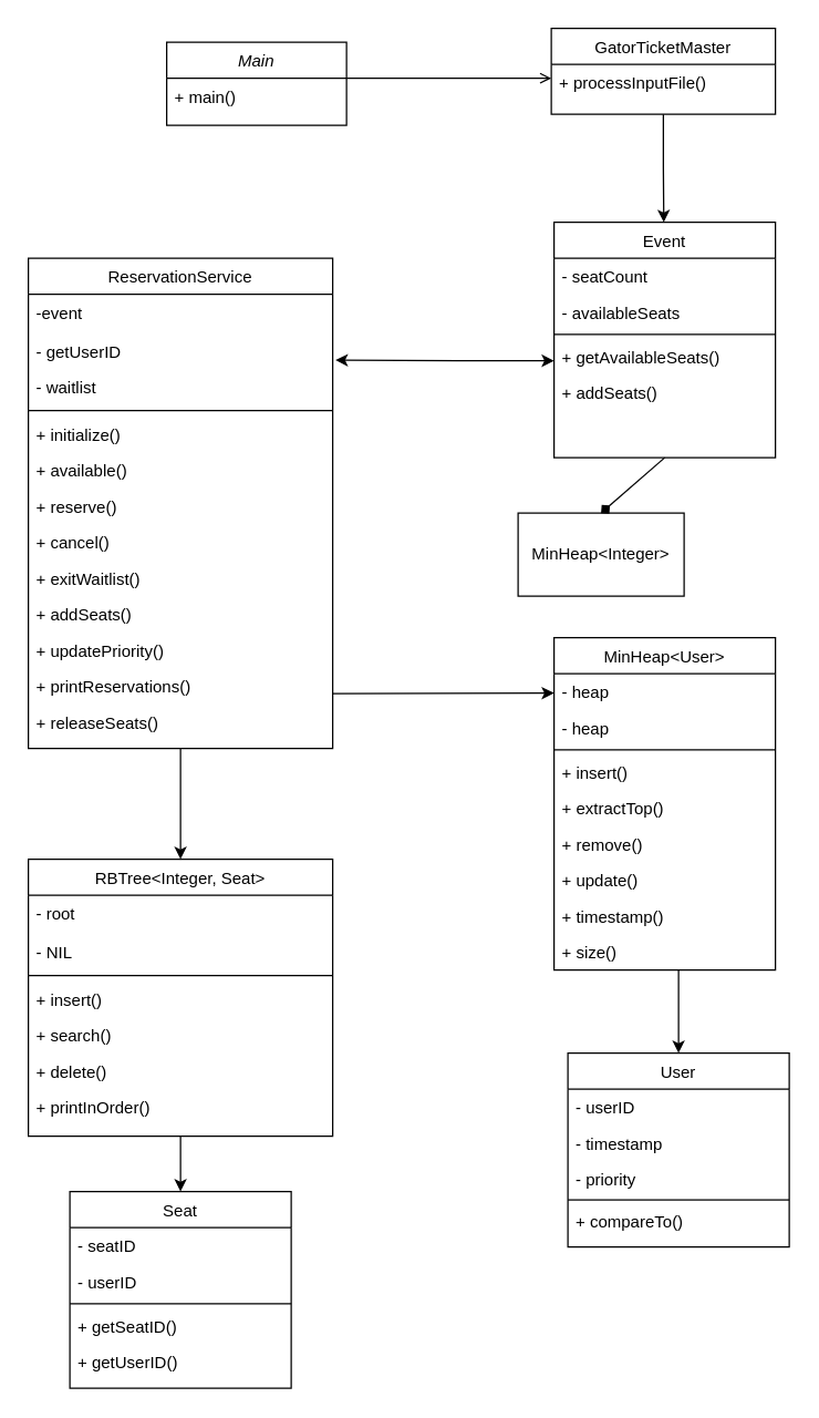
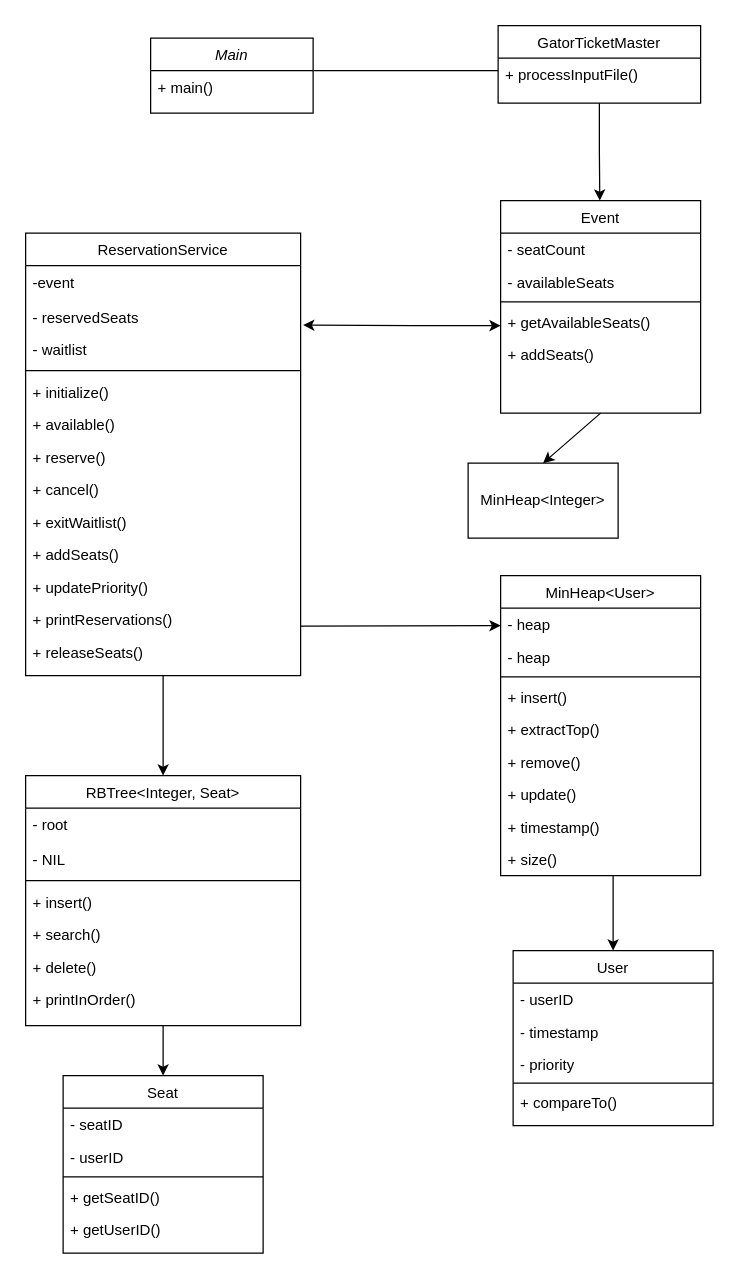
  <mxCell id="0" />
  <mxCell id="1" parent="0" />
  <mxCell id="2" value="Main" style="swimlane;fontStyle=2;align=center;verticalAlign=top;childLayout=stackLayout;horizontal=1;startSize=26;horizontalStack=0;resizeParent=1;resizeLast=0;collapsible=1;marginBottom=0;rounded=0;shadow=0;strokeWidth=1;" parent="1" vertex="1"><mxGeometry x="120" y="30" width="130" height="60" as="geometry"><mxRectangle x="230" y="140" width="160" height="26" as="alternateBounds" /></mxGeometry></mxCell>
  <mxCell id="3" value="+ main()" style="text;align=left;verticalAlign=top;spacingLeft=4;spacingRight=4;overflow=hidden;rotatable=0;points=[[0,0.5],[1,0.5]];portConstraint=eastwest;" parent="2" vertex="1"><mxGeometry y="26" width="130" height="26" as="geometry" /></mxCell>
  <mxCell id="4" value="ReservationService" style="swimlane;fontStyle=0;align=center;verticalAlign=top;childLayout=stackLayout;horizontal=1;startSize=26;horizontalStack=0;resizeParent=1;resizeLast=0;collapsible=1;marginBottom=0;rounded=0;shadow=0;strokeWidth=1;" parent="1" vertex="1"><mxGeometry x="20" y="186" width="220" height="354" as="geometry"><mxRectangle x="130" y="380" width="160" height="26" as="alternateBounds" /></mxGeometry></mxCell>
  <mxCell id="5" value="-event" style="text;align=left;verticalAlign=top;spacingLeft=4;spacingRight=4;overflow=hidden;rotatable=0;points=[[0,0.5],[1,0.5]];portConstraint=eastwest;rounded=0;shadow=0;html=0;" parent="4" vertex="1"><mxGeometry y="26" width="220" height="28" as="geometry" /></mxCell>
- <mxCell id="6" value="- getUserID" style="text;align=left;verticalAlign=top;spacingLeft=4;spacingRight=4;overflow=hidden;rotatable=0;points=[[0,0.5],[1,0.5]];portConstraint=eastwest;" vertex="1" parent="4"><mxGeometry y="54" width="220" height="26" as="geometry" /></mxCell>
+ <mxCell id="6" value="- reservedSeats" style="text;align=left;verticalAlign=top;spacingLeft=4;spacingRight=4;overflow=hidden;rotatable=0;points=[[0,0.5],[1,0.5]];portConstraint=eastwest;" vertex="1" parent="4"><mxGeometry y="54" width="220" height="26" as="geometry" /></mxCell>
  <mxCell id="7" value="- waitlist" style="text;align=left;verticalAlign=top;spacingLeft=4;spacingRight=4;overflow=hidden;rotatable=0;points=[[0,0.5],[1,0.5]];portConstraint=eastwest;" parent="4" vertex="1"><mxGeometry y="80" width="220" height="26" as="geometry" /></mxCell>
  <mxCell id="8" value="" style="line;html=1;strokeWidth=1;align=left;verticalAlign=middle;spacingTop=-1;spacingLeft=3;spacingRight=3;rotatable=0;labelPosition=right;points=[];portConstraint=eastwest;" parent="4" vertex="1"><mxGeometry y="106" width="220" height="8" as="geometry" /></mxCell>
  <mxCell id="9" value="+ initialize()" style="text;align=left;verticalAlign=top;spacingLeft=4;spacingRight=4;overflow=hidden;rotatable=0;points=[[0,0.5],[1,0.5]];portConstraint=eastwest;" parent="4" vertex="1"><mxGeometry y="114" width="220" height="26" as="geometry" /></mxCell>
  <mxCell id="10" value="+ available()" style="text;align=left;verticalAlign=top;spacingLeft=4;spacingRight=4;overflow=hidden;rotatable=0;points=[[0,0.5],[1,0.5]];portConstraint=eastwest;" vertex="1" parent="4"><mxGeometry y="140" width="220" height="26" as="geometry" /></mxCell>
  <mxCell id="11" value="+ reserve()" style="text;align=left;verticalAlign=top;spacingLeft=4;spacingRight=4;overflow=hidden;rotatable=0;points=[[0,0.5],[1,0.5]];portConstraint=eastwest;" vertex="1" parent="4"><mxGeometry y="166" width="220" height="26" as="geometry" /></mxCell>
  <mxCell id="12" value="+ cancel()" style="text;align=left;verticalAlign=top;spacingLeft=4;spacingRight=4;overflow=hidden;rotatable=0;points=[[0,0.5],[1,0.5]];portConstraint=eastwest;" vertex="1" parent="4"><mxGeometry y="192" width="220" height="26" as="geometry" /></mxCell>
  <mxCell id="13" value="+ exitWaitlist()" style="text;align=left;verticalAlign=top;spacingLeft=4;spacingRight=4;overflow=hidden;rotatable=0;points=[[0,0.5],[1,0.5]];portConstraint=eastwest;" vertex="1" parent="4"><mxGeometry y="218" width="220" height="26" as="geometry" /></mxCell>
  <mxCell id="14" value="+ addSeats()" style="text;align=left;verticalAlign=top;spacingLeft=4;spacingRight=4;overflow=hidden;rotatable=0;points=[[0,0.5],[1,0.5]];portConstraint=eastwest;" vertex="1" parent="4"><mxGeometry y="244" width="220" height="26" as="geometry" /></mxCell>
  <mxCell id="15" value="+ updatePriority()" style="text;align=left;verticalAlign=top;spacingLeft=4;spacingRight=4;overflow=hidden;rotatable=0;points=[[0,0.5],[1,0.5]];portConstraint=eastwest;" vertex="1" parent="4"><mxGeometry y="270" width="220" height="26" as="geometry" /></mxCell>
  <mxCell id="16" value="+ printReservations()" style="text;align=left;verticalAlign=top;spacingLeft=4;spacingRight=4;overflow=hidden;rotatable=0;points=[[0,0.5],[1,0.5]];portConstraint=eastwest;" vertex="1" parent="4"><mxGeometry y="296" width="220" height="26" as="geometry" /></mxCell>
  <mxCell id="17" value="+ releaseSeats()" style="text;align=left;verticalAlign=top;spacingLeft=4;spacingRight=4;overflow=hidden;rotatable=0;points=[[0,0.5],[1,0.5]];portConstraint=eastwest;" vertex="1" parent="4"><mxGeometry y="322" width="220" height="28" as="geometry" /></mxCell>
  <mxCell id="18" style="edgeStyle=orthogonalEdgeStyle;rounded=0;orthogonalLoop=1;jettySize=auto;html=1;exitX=0.5;exitY=1;exitDx=0;exitDy=0;" edge="1" parent="1" source="19"><mxGeometry relative="1" as="geometry"><mxPoint x="479.333" y="160" as="targetPoint" /></mxGeometry></mxCell>
  <mxCell id="19" value="GatorTicketMaster" style="swimlane;fontStyle=0;align=center;verticalAlign=top;childLayout=stackLayout;horizontal=1;startSize=26;horizontalStack=0;resizeParent=1;resizeLast=0;collapsible=1;marginBottom=0;rounded=0;shadow=0;strokeWidth=1;" parent="1" vertex="1"><mxGeometry x="398" y="20" width="162" height="62" as="geometry"><mxRectangle x="550" y="140" width="160" height="26" as="alternateBounds" /></mxGeometry></mxCell>
  <mxCell id="20" value="+ processInputFile()" style="text;align=left;verticalAlign=top;spacingLeft=4;spacingRight=4;overflow=hidden;rotatable=0;points=[[0,0.5],[1,0.5]];portConstraint=eastwest;" parent="19" vertex="1"><mxGeometry y="26" width="162" height="26" as="geometry" /></mxCell>
- <mxCell id="21" value="" style="endArrow=open;shadow=0;strokeWidth=1;rounded=0;curved=0;endFill=1;edgeStyle=elbowEdgeStyle;elbow=vertical;" parent="1" source="2" target="19" edge="1"><mxGeometry x="0.5" y="41" relative="1" as="geometry"><mxPoint x="270" y="62" as="sourcePoint" /><mxPoint x="430" y="62" as="targetPoint" /><mxPoint x="-40" y="32" as="offset" /></mxGeometry></mxCell>
+ <mxCell id="21" value="" style="endArrow=none;shadow=0;strokeWidth=1;rounded=0;curved=0;endFill=1;edgeStyle=elbowEdgeStyle;elbow=vertical;" parent="1" source="2" target="19" edge="1"><mxGeometry x="0.5" y="41" relative="1" as="geometry"><mxPoint x="270" y="62" as="sourcePoint" /><mxPoint x="430" y="62" as="targetPoint" /><mxPoint x="-40" y="32" as="offset" /></mxGeometry></mxCell>
  <mxCell id="22" value="Event" style="swimlane;fontStyle=0;align=center;verticalAlign=top;childLayout=stackLayout;horizontal=1;startSize=26;horizontalStack=0;resizeParent=1;resizeLast=0;collapsible=1;marginBottom=0;rounded=0;shadow=0;strokeWidth=1;" vertex="1" parent="1"><mxGeometry x="400" y="160" width="160" height="170" as="geometry"><mxRectangle x="130" y="380" width="160" height="26" as="alternateBounds" /></mxGeometry></mxCell>
  <mxCell id="23" value="- seatCount" style="text;align=left;verticalAlign=top;spacingLeft=4;spacingRight=4;overflow=hidden;rotatable=0;points=[[0,0.5],[1,0.5]];portConstraint=eastwest;rounded=0;shadow=0;html=0;" vertex="1" parent="22"><mxGeometry y="26" width="160" height="26" as="geometry" /></mxCell>
  <mxCell id="24" value="- availableSeats" style="text;align=left;verticalAlign=top;spacingLeft=4;spacingRight=4;overflow=hidden;rotatable=0;points=[[0,0.5],[1,0.5]];portConstraint=eastwest;" vertex="1" parent="22"><mxGeometry y="52" width="160" height="26" as="geometry" /></mxCell>
  <mxCell id="25" value="" style="line;html=1;strokeWidth=1;align=left;verticalAlign=middle;spacingTop=-1;spacingLeft=3;spacingRight=3;rotatable=0;labelPosition=right;points=[];portConstraint=eastwest;" vertex="1" parent="22"><mxGeometry y="78" width="160" height="6" as="geometry" /></mxCell>
  <mxCell id="26" value="+ getAvailableSeats()" style="text;align=left;verticalAlign=top;spacingLeft=4;spacingRight=4;overflow=hidden;rotatable=0;points=[[0,0.5],[1,0.5]];portConstraint=eastwest;" vertex="1" parent="22"><mxGeometry y="84" width="160" height="26" as="geometry" /></mxCell>
  <mxCell id="27" value="+ addSeats()" style="text;align=left;verticalAlign=top;spacingLeft=4;spacingRight=4;overflow=hidden;rotatable=0;points=[[0,0.5],[1,0.5]];portConstraint=eastwest;" vertex="1" parent="22"><mxGeometry y="110" width="160" height="26" as="geometry" /></mxCell>
  <mxCell id="28" value="" style="endArrow=classic;startArrow=classic;html=1;rounded=0;exitX=1.009;exitY=0.753;exitDx=0;exitDy=0;exitPerimeter=0;" edge="1" parent="1" source="6"><mxGeometry width="50" height="50" relative="1" as="geometry"><mxPoint x="300" y="370" as="sourcePoint" /><mxPoint x="400" y="260" as="targetPoint" /><Array as="points"><mxPoint x="330" y="260" /></Array></mxGeometry></mxCell>
  <mxCell id="29" value="MinHeap&amp;lt;Integer&amp;gt;" style="rounded=0;whiteSpace=wrap;html=1;" vertex="1" parent="1"><mxGeometry x="374" y="370" width="120" height="60" as="geometry" /></mxCell>
  <mxCell id="30" value="" style="endArrow=classic;html=1;rounded=0;exitX=1.001;exitY=0.709;exitDx=0;exitDy=0;exitPerimeter=0;" edge="1" parent="1" source="16"><mxGeometry width="50" height="50" relative="1" as="geometry"><mxPoint x="250" y="500" as="sourcePoint" /><mxPoint x="400" y="500" as="targetPoint" /></mxGeometry></mxCell>
- <mxCell id="31" value="" style="endArrow=diamond;html=1;rounded=0;exitX=0.5;exitY=1;exitDx=0;exitDy=0;entryX=0.5;entryY=0;entryDx=0;entryDy=0;" edge="1" parent="1" source="22" target="29"><mxGeometry width="50" height="50" relative="1" as="geometry"><mxPoint x="280" y="440" as="sourcePoint" /><mxPoint x="330" y="390" as="targetPoint" /></mxGeometry></mxCell>
+ <mxCell id="31" value="" style="endArrow=classic;html=1;rounded=0;exitX=0.5;exitY=1;exitDx=0;exitDy=0;entryX=0.5;entryY=0;entryDx=0;entryDy=0;" edge="1" parent="1" source="22" target="29"><mxGeometry width="50" height="50" relative="1" as="geometry"><mxPoint x="280" y="440" as="sourcePoint" /><mxPoint x="330" y="390" as="targetPoint" /></mxGeometry></mxCell>
  <mxCell id="32" value="" style="endArrow=classic;html=1;rounded=0;" edge="1" parent="1"><mxGeometry width="50" height="50" relative="1" as="geometry"><mxPoint x="490" y="700" as="sourcePoint" /><mxPoint x="490" y="760" as="targetPoint" /></mxGeometry></mxCell>
  <mxCell id="33" value="Seat" style="swimlane;fontStyle=0;align=center;verticalAlign=top;childLayout=stackLayout;horizontal=1;startSize=26;horizontalStack=0;resizeParent=1;resizeLast=0;collapsible=1;marginBottom=0;rounded=0;shadow=0;strokeWidth=1;" vertex="1" parent="1"><mxGeometry x="50" y="860" width="160" height="142" as="geometry"><mxRectangle x="130" y="380" width="160" height="26" as="alternateBounds" /></mxGeometry></mxCell>
  <mxCell id="34" value="- seatID" style="text;align=left;verticalAlign=top;spacingLeft=4;spacingRight=4;overflow=hidden;rotatable=0;points=[[0,0.5],[1,0.5]];portConstraint=eastwest;rounded=0;shadow=0;html=0;" vertex="1" parent="33"><mxGeometry y="26" width="160" height="26" as="geometry" /></mxCell>
  <mxCell id="35" value="- userID" style="text;align=left;verticalAlign=top;spacingLeft=4;spacingRight=4;overflow=hidden;rotatable=0;points=[[0,0.5],[1,0.5]];portConstraint=eastwest;" vertex="1" parent="33"><mxGeometry y="52" width="160" height="26" as="geometry" /></mxCell>
  <mxCell id="36" value="" style="line;html=1;strokeWidth=1;align=left;verticalAlign=middle;spacingTop=-1;spacingLeft=3;spacingRight=3;rotatable=0;labelPosition=right;points=[];portConstraint=eastwest;" vertex="1" parent="33"><mxGeometry y="78" width="160" height="6" as="geometry" /></mxCell>
  <mxCell id="37" value="+ getSeatID()" style="text;align=left;verticalAlign=top;spacingLeft=4;spacingRight=4;overflow=hidden;rotatable=0;points=[[0,0.5],[1,0.5]];portConstraint=eastwest;" vertex="1" parent="33"><mxGeometry y="84" width="160" height="26" as="geometry" /></mxCell>
  <mxCell id="38" value="+ getUserID()" style="text;align=left;verticalAlign=top;spacingLeft=4;spacingRight=4;overflow=hidden;rotatable=0;points=[[0,0.5],[1,0.5]];portConstraint=eastwest;" vertex="1" parent="33"><mxGeometry y="110" width="160" height="26" as="geometry" /></mxCell>
  <mxCell id="39" value="" style="endArrow=classic;html=1;rounded=0;" edge="1" parent="1"><mxGeometry width="50" height="50" relative="1" as="geometry"><mxPoint x="130" y="540" as="sourcePoint" /><mxPoint x="130" y="620" as="targetPoint" /></mxGeometry></mxCell>
  <mxCell id="40" value="RBTree&lt;Integer, Seat&gt;" style="swimlane;fontStyle=0;align=center;verticalAlign=top;childLayout=stackLayout;horizontal=1;startSize=26;horizontalStack=0;resizeParent=1;resizeLast=0;collapsible=1;marginBottom=0;rounded=0;shadow=0;strokeWidth=1;" vertex="1" parent="1"><mxGeometry x="20" y="620" width="220" height="200" as="geometry"><mxRectangle x="130" y="380" width="160" height="26" as="alternateBounds" /></mxGeometry></mxCell>
  <mxCell id="41" value="- root" style="text;align=left;verticalAlign=top;spacingLeft=4;spacingRight=4;overflow=hidden;rotatable=0;points=[[0,0.5],[1,0.5]];portConstraint=eastwest;rounded=0;shadow=0;html=0;" vertex="1" parent="40"><mxGeometry y="26" width="220" height="28" as="geometry" /></mxCell>
  <mxCell id="42" value="- NIL" style="text;align=left;verticalAlign=top;spacingLeft=4;spacingRight=4;overflow=hidden;rotatable=0;points=[[0,0.5],[1,0.5]];portConstraint=eastwest;" vertex="1" parent="40"><mxGeometry y="54" width="220" height="26" as="geometry" /></mxCell>
  <mxCell id="43" value="" style="line;html=1;strokeWidth=1;align=left;verticalAlign=middle;spacingTop=-1;spacingLeft=3;spacingRight=3;rotatable=0;labelPosition=right;points=[];portConstraint=eastwest;" vertex="1" parent="40"><mxGeometry y="80" width="220" height="8" as="geometry" /></mxCell>
  <mxCell id="44" value="+ insert()" style="text;align=left;verticalAlign=top;spacingLeft=4;spacingRight=4;overflow=hidden;rotatable=0;points=[[0,0.5],[1,0.5]];portConstraint=eastwest;" vertex="1" parent="40"><mxGeometry y="88" width="220" height="26" as="geometry" /></mxCell>
  <mxCell id="45" value="+ search()" style="text;align=left;verticalAlign=top;spacingLeft=4;spacingRight=4;overflow=hidden;rotatable=0;points=[[0,0.5],[1,0.5]];portConstraint=eastwest;" vertex="1" parent="40"><mxGeometry y="114" width="220" height="26" as="geometry" /></mxCell>
  <mxCell id="46" value="+ delete()" style="text;align=left;verticalAlign=top;spacingLeft=4;spacingRight=4;overflow=hidden;rotatable=0;points=[[0,0.5],[1,0.5]];portConstraint=eastwest;" vertex="1" parent="40"><mxGeometry y="140" width="220" height="26" as="geometry" /></mxCell>
  <mxCell id="47" value="+ printInOrder()" style="text;align=left;verticalAlign=top;spacingLeft=4;spacingRight=4;overflow=hidden;rotatable=0;points=[[0,0.5],[1,0.5]];portConstraint=eastwest;" vertex="1" parent="40"><mxGeometry y="166" width="220" height="26" as="geometry" /></mxCell>
  <mxCell id="48" value="" style="endArrow=classic;html=1;rounded=0;exitX=0.5;exitY=1;exitDx=0;exitDy=0;entryX=0.5;entryY=0;entryDx=0;entryDy=0;" edge="1" parent="1" source="40" target="33"><mxGeometry width="50" height="50" relative="1" as="geometry"><mxPoint x="130" y="830" as="sourcePoint" /><mxPoint x="440" y="930" as="targetPoint" /></mxGeometry></mxCell>
  <mxCell id="49" value="MinHeap&lt;User&gt;" style="swimlane;fontStyle=0;align=center;verticalAlign=top;childLayout=stackLayout;horizontal=1;startSize=26;horizontalStack=0;resizeParent=1;resizeLast=0;collapsible=1;marginBottom=0;rounded=0;shadow=0;strokeWidth=1;" vertex="1" parent="1"><mxGeometry x="400" y="460" width="160" height="240" as="geometry"><mxRectangle x="130" y="380" width="160" height="26" as="alternateBounds" /></mxGeometry></mxCell>
  <mxCell id="50" value="- heap" style="text;align=left;verticalAlign=top;spacingLeft=4;spacingRight=4;overflow=hidden;rotatable=0;points=[[0,0.5],[1,0.5]];portConstraint=eastwest;rounded=0;shadow=0;html=0;" vertex="1" parent="49"><mxGeometry y="26" width="160" height="26" as="geometry" /></mxCell>
  <mxCell id="51" value="- heap" style="text;align=left;verticalAlign=top;spacingLeft=4;spacingRight=4;overflow=hidden;rotatable=0;points=[[0,0.5],[1,0.5]];portConstraint=eastwest;rounded=0;shadow=0;html=0;" vertex="1" parent="49"><mxGeometry y="52" width="160" height="26" as="geometry" /></mxCell>
  <mxCell id="52" value="" style="line;html=1;strokeWidth=1;align=left;verticalAlign=middle;spacingTop=-1;spacingLeft=3;spacingRight=3;rotatable=0;labelPosition=right;points=[];portConstraint=eastwest;" vertex="1" parent="49"><mxGeometry y="78" width="160" height="6" as="geometry" /></mxCell>
  <mxCell id="53" value="+ insert()" style="text;align=left;verticalAlign=top;spacingLeft=4;spacingRight=4;overflow=hidden;rotatable=0;points=[[0,0.5],[1,0.5]];portConstraint=eastwest;" vertex="1" parent="49"><mxGeometry y="84" width="160" height="26" as="geometry" /></mxCell>
  <mxCell id="54" value="+ extractTop()" style="text;align=left;verticalAlign=top;spacingLeft=4;spacingRight=4;overflow=hidden;rotatable=0;points=[[0,0.5],[1,0.5]];portConstraint=eastwest;" vertex="1" parent="49"><mxGeometry y="110" width="160" height="26" as="geometry" /></mxCell>
  <mxCell id="55" value="+ remove()" style="text;align=left;verticalAlign=top;spacingLeft=4;spacingRight=4;overflow=hidden;rotatable=0;points=[[0,0.5],[1,0.5]];portConstraint=eastwest;" vertex="1" parent="49"><mxGeometry y="136" width="160" height="26" as="geometry" /></mxCell>
  <mxCell id="56" value="+ update()" style="text;align=left;verticalAlign=top;spacingLeft=4;spacingRight=4;overflow=hidden;rotatable=0;points=[[0,0.5],[1,0.5]];portConstraint=eastwest;" vertex="1" parent="49"><mxGeometry y="162" width="160" height="26" as="geometry" /></mxCell>
  <mxCell id="57" value="+ timestamp()" style="text;align=left;verticalAlign=top;spacingLeft=4;spacingRight=4;overflow=hidden;rotatable=0;points=[[0,0.5],[1,0.5]];portConstraint=eastwest;" vertex="1" parent="49"><mxGeometry y="188" width="160" height="26" as="geometry" /></mxCell>
  <mxCell id="58" value="+ size()" style="text;align=left;verticalAlign=top;spacingLeft=4;spacingRight=4;overflow=hidden;rotatable=0;points=[[0,0.5],[1,0.5]];portConstraint=eastwest;" vertex="1" parent="49"><mxGeometry y="214" width="160" height="26" as="geometry" /></mxCell>
  <mxCell id="59" value="User" style="swimlane;fontStyle=0;align=center;verticalAlign=top;childLayout=stackLayout;horizontal=1;startSize=26;horizontalStack=0;resizeParent=1;resizeLast=0;collapsible=1;marginBottom=0;rounded=0;shadow=0;strokeWidth=1;" vertex="1" parent="1"><mxGeometry x="410" y="760" width="160" height="140" as="geometry"><mxRectangle x="130" y="380" width="160" height="26" as="alternateBounds" /></mxGeometry></mxCell>
  <mxCell id="60" value="- userID" style="text;align=left;verticalAlign=top;spacingLeft=4;spacingRight=4;overflow=hidden;rotatable=0;points=[[0,0.5],[1,0.5]];portConstraint=eastwest;rounded=0;shadow=0;html=0;" vertex="1" parent="59"><mxGeometry y="26" width="160" height="26" as="geometry" /></mxCell>
  <mxCell id="61" value="- timestamp" style="text;align=left;verticalAlign=top;spacingLeft=4;spacingRight=4;overflow=hidden;rotatable=0;points=[[0,0.5],[1,0.5]];portConstraint=eastwest;" vertex="1" parent="59"><mxGeometry y="52" width="160" height="26" as="geometry" /></mxCell>
  <mxCell id="62" value="- priority" style="text;align=left;verticalAlign=top;spacingLeft=4;spacingRight=4;overflow=hidden;rotatable=0;points=[[0,0.5],[1,0.5]];portConstraint=eastwest;rounded=0;shadow=0;html=0;" vertex="1" parent="59"><mxGeometry y="78" width="160" height="26" as="geometry" /></mxCell>
  <mxCell id="63" value="" style="line;html=1;strokeWidth=1;align=left;verticalAlign=middle;spacingTop=-1;spacingLeft=3;spacingRight=3;rotatable=0;labelPosition=right;points=[];portConstraint=eastwest;" vertex="1" parent="59"><mxGeometry y="104" width="160" height="4" as="geometry" /></mxCell>
  <mxCell id="64" value="+ compareTo()" style="text;align=left;verticalAlign=top;spacingLeft=4;spacingRight=4;overflow=hidden;rotatable=0;points=[[0,0.5],[1,0.5]];portConstraint=eastwest;" vertex="1" parent="59"><mxGeometry y="108" width="160" height="26" as="geometry" /></mxCell>
